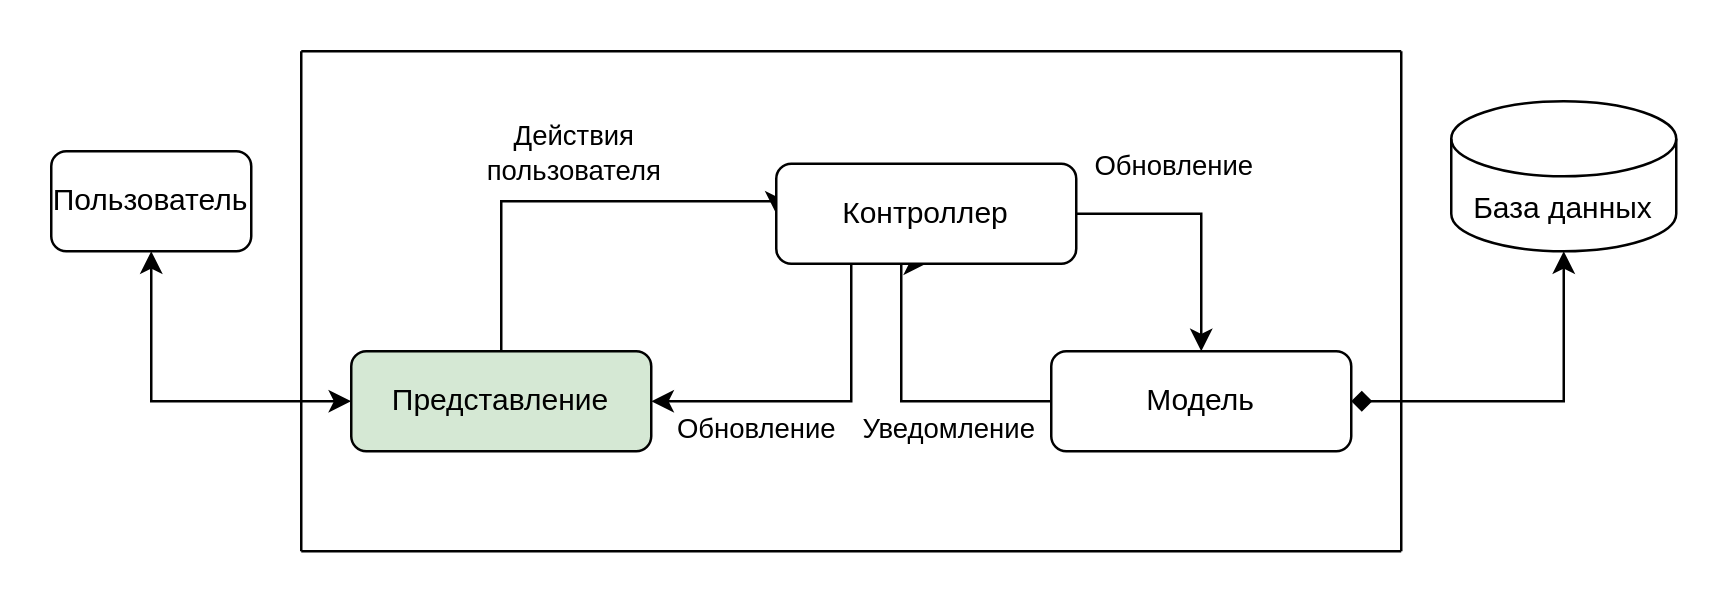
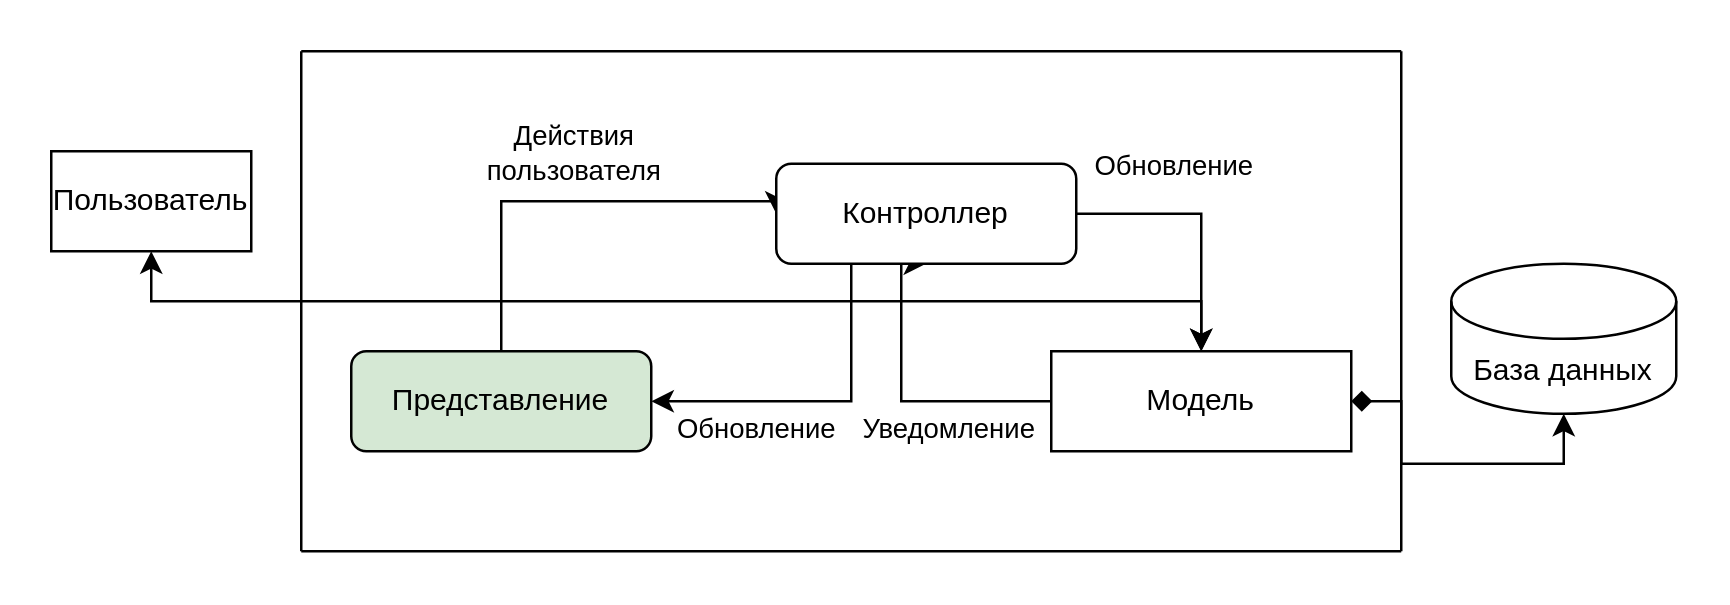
  <mxCell id="0" style=";html=1;" />
  <mxCell id="1" style=";html=1;" parent="0" />
- <mxCell id="2" style="edgeStyle=orthogonalEdgeStyle;rounded=0;orthogonalLoop=1;jettySize=auto;html=1;exitX=0.5;exitY=1;exitDx=0;exitDy=0;entryX=0;entryY=0.5;entryDx=0;entryDy=0;startArrow=classic;startFill=1;" edge="1" parent="1" source="3" target="6"><mxGeometry relative="1" as="geometry" /></mxCell>
- <mxCell id="3" value="Пользователь" style="whiteSpace=wrap;html=1;rounded=1;" vertex="1" parent="1"><mxGeometry x="20" y="60" width="80" height="40" as="geometry" /></mxCell>
+ <mxCell id="2" style="edgeStyle=orthogonalEdgeStyle;rounded=0;orthogonalLoop=1;jettySize=auto;html=1;exitX=0.5;exitY=1;exitDx=0;exitDy=0;startArrow=classic;startFill=1;" edge="1" parent="1" source="3" target="9"><mxGeometry relative="1" as="geometry" /></mxCell>
+ <mxCell id="3" value="Пользователь" style="rounded=0;whiteSpace=wrap;html=1;" vertex="1" parent="1"><mxGeometry x="20" y="60" width="80" height="40" as="geometry" /></mxCell>
  <mxCell id="4" style="edgeStyle=orthogonalEdgeStyle;rounded=0;orthogonalLoop=1;jettySize=auto;html=1;exitX=0.5;exitY=0;exitDx=0;exitDy=0;entryX=0;entryY=0.5;entryDx=0;entryDy=0;startArrow=none;startFill=0;strokeColor=#000000;" edge="1" parent="1" source="6" target="14"><mxGeometry relative="1" as="geometry"><mxPoint x="260" y="80" as="targetPoint" /><Array as="points"><mxPoint x="200" y="80" /></Array></mxGeometry></mxCell>
  <mxCell id="5" value="Действия &lt;br&gt;пользователя" style="edgeLabel;html=1;align=center;verticalAlign=middle;resizable=0;points=[];" vertex="1" connectable="0" parent="4"><mxGeometry x="0.11" y="-3" relative="1" as="geometry"><mxPoint x="-9" y="-23" as="offset" /></mxGeometry></mxCell>
  <mxCell id="6" value="Представление" style="rounded=1;whiteSpace=wrap;html=1;fillColor=#d5e8d4;" vertex="1" parent="1"><mxGeometry x="140" y="140" width="120" height="40" as="geometry" /></mxCell>
  <mxCell id="7" style="edgeStyle=orthogonalEdgeStyle;rounded=0;orthogonalLoop=1;jettySize=auto;html=1;exitX=0;exitY=0.5;exitDx=0;exitDy=0;entryX=0.5;entryY=1;entryDx=0;entryDy=0;startArrow=none;startFill=0;strokeColor=#000000;" edge="1" parent="1" source="9" target="14"><mxGeometry relative="1" as="geometry"><Array as="points"><mxPoint x="360" y="160" /></Array></mxGeometry></mxCell>
  <mxCell id="8" value="Уведомление" style="edgeLabel;html=1;align=center;verticalAlign=middle;resizable=0;points=[];" vertex="1" connectable="0" parent="7"><mxGeometry x="-0.084" y="-2" relative="1" as="geometry"><mxPoint x="15" y="12" as="offset" /></mxGeometry></mxCell>
- <mxCell id="9" value="Модель" style="rounded=1;whiteSpace=wrap;html=1;" vertex="1" parent="1"><mxGeometry x="420" y="140" width="120" height="40" as="geometry" /></mxCell>
+ <mxCell id="9" value="Модель" style="whiteSpace=wrap;html=1;rounded=0;" vertex="1" parent="1"><mxGeometry x="420" y="140" width="120" height="40" as="geometry" /></mxCell>
  <mxCell id="10" style="edgeStyle=orthogonalEdgeStyle;rounded=0;orthogonalLoop=1;jettySize=auto;html=1;exitX=1;exitY=0.5;exitDx=0;exitDy=0;entryX=0.5;entryY=0;entryDx=0;entryDy=0;startArrow=none;startFill=0;strokeColor=#000000;" edge="1" parent="1" source="14" target="9"><mxGeometry relative="1" as="geometry" /></mxCell>
  <mxCell id="11" value="Обновление" style="edgeLabel;html=1;align=center;verticalAlign=middle;resizable=0;points=[];" vertex="1" connectable="0" parent="10"><mxGeometry x="-0.273" relative="1" as="geometry"><mxPoint y="-20" as="offset" /></mxGeometry></mxCell>
  <mxCell id="12" style="edgeStyle=orthogonalEdgeStyle;rounded=0;orthogonalLoop=1;jettySize=auto;html=1;exitX=0.25;exitY=1;exitDx=0;exitDy=0;entryX=1;entryY=0.5;entryDx=0;entryDy=0;startArrow=none;startFill=0;strokeColor=#000000;" edge="1" parent="1" source="14" target="6"><mxGeometry relative="1" as="geometry" /></mxCell>
  <mxCell id="13" value="Обновление" style="edgeLabel;html=1;align=center;verticalAlign=middle;resizable=0;points=[];" vertex="1" connectable="0" parent="12"><mxGeometry x="0.387" relative="1" as="geometry"><mxPoint y="10" as="offset" /></mxGeometry></mxCell>
  <mxCell id="14" value="Контроллер" style="rounded=1;whiteSpace=wrap;html=1;" vertex="1" parent="1"><mxGeometry x="310" y="65" width="120" height="40" as="geometry" /></mxCell>
- <mxCell id="15" value="База данных" style="shape=cylinder3;whiteSpace=wrap;html=1;boundedLbl=1;backgroundOutline=1;size=15;" vertex="1" parent="1"><mxGeometry x="580" y="40" width="90" height="60" as="geometry" /></mxCell>
+ <mxCell id="15" value="База данных" style="shape=cylinder3;whiteSpace=wrap;html=1;boundedLbl=1;backgroundOutline=1;size=15;" vertex="1" parent="1"><mxGeometry x="580" y="105" width="90" height="60" as="geometry" /></mxCell>
  <mxCell id="16" style="edgeStyle=orthogonalEdgeStyle;rounded=0;orthogonalLoop=1;jettySize=auto;html=1;exitX=0.5;exitY=1;exitDx=0;exitDy=0;entryX=1;entryY=0.5;entryDx=0;entryDy=0;startArrow=classic;startFill=1;exitPerimeter=0;endArrow=diamond;" edge="1" parent="1" source="15" target="9"><mxGeometry relative="1" as="geometry"><mxPoint x="110" y="110" as="sourcePoint" /><mxPoint x="190" y="170" as="targetPoint" /></mxGeometry></mxCell>
  <mxCell id="17" value="" style="endArrow=none;html=1;strokeColor=#000000;" edge="1" parent="1"><mxGeometry width="50" height="50" relative="1" as="geometry"><mxPoint x="560" y="220" as="sourcePoint" /><mxPoint x="560" y="20" as="targetPoint" /></mxGeometry></mxCell>
  <mxCell id="18" value="" style="endArrow=none;html=1;strokeColor=#000000;" edge="1" parent="1"><mxGeometry width="50" height="50" relative="1" as="geometry"><mxPoint x="120" y="220" as="sourcePoint" /><mxPoint x="560" y="220" as="targetPoint" /></mxGeometry></mxCell>
  <mxCell id="19" value="" style="endArrow=none;html=1;strokeColor=#000000;" edge="1" parent="1"><mxGeometry width="50" height="50" relative="1" as="geometry"><mxPoint x="120" y="220" as="sourcePoint" /><mxPoint x="120" y="20" as="targetPoint" /></mxGeometry></mxCell>
  <mxCell id="20" value="" style="endArrow=none;html=1;strokeColor=#000000;" edge="1" parent="1"><mxGeometry width="50" height="50" relative="1" as="geometry"><mxPoint x="120" y="20" as="sourcePoint" /><mxPoint x="560" y="20" as="targetPoint" /></mxGeometry></mxCell>
